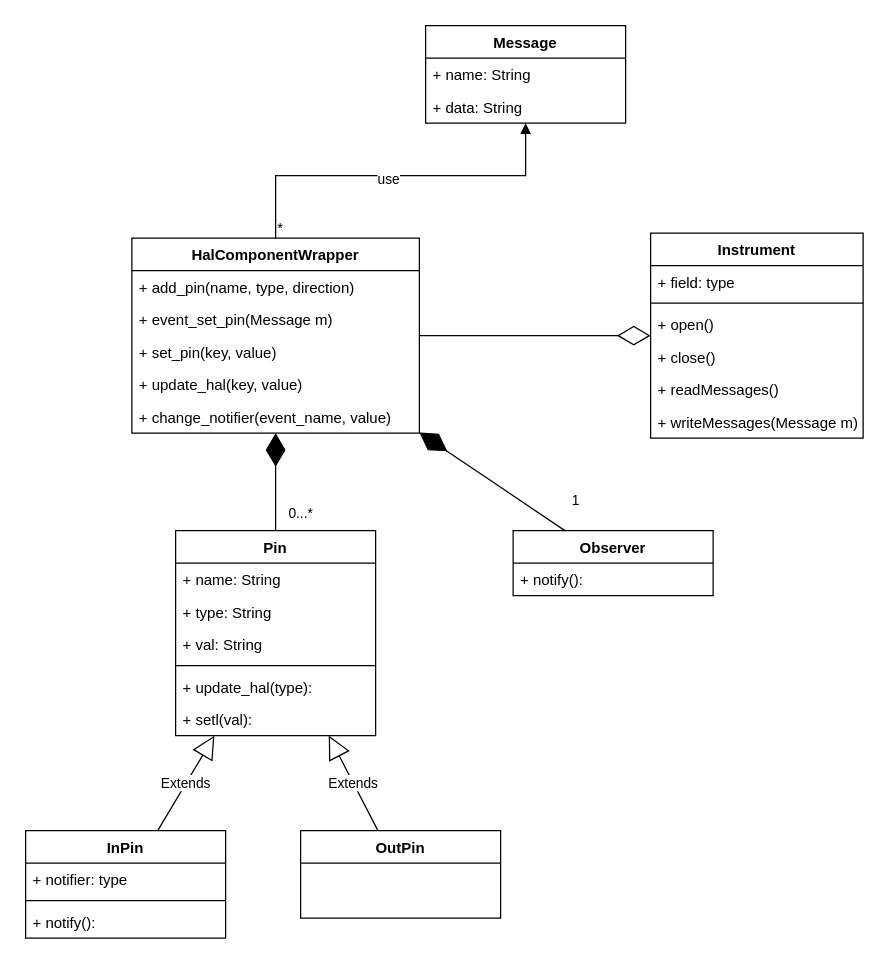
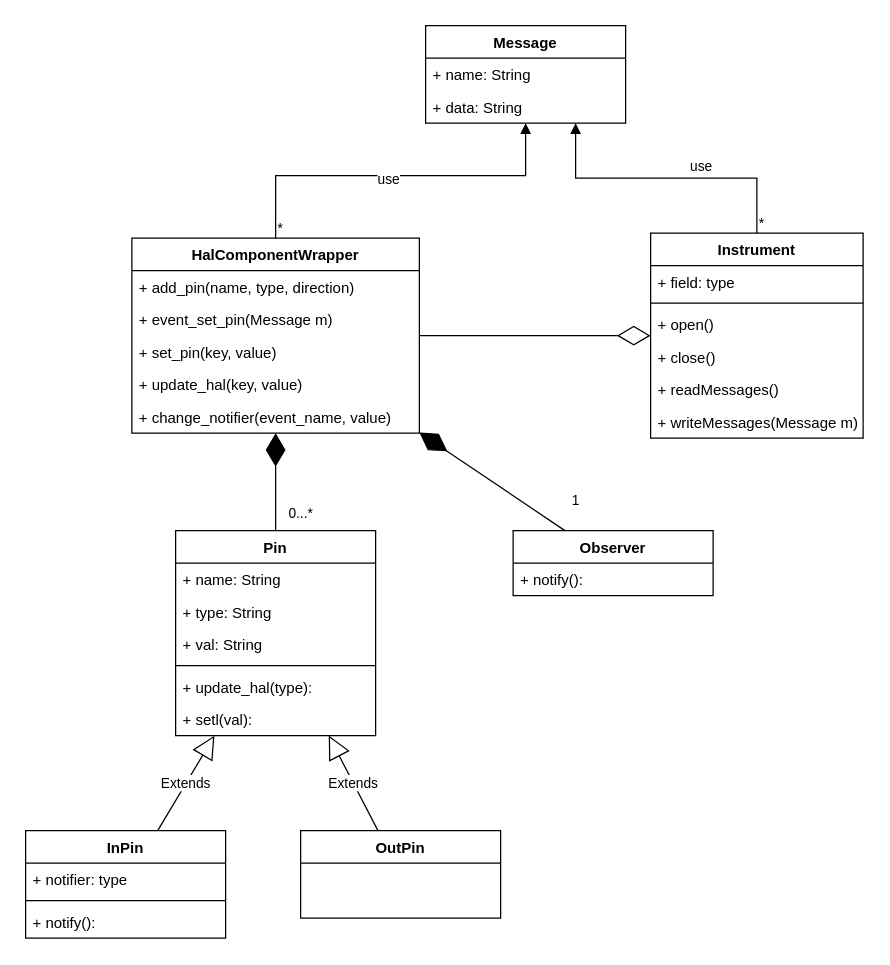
  <mxCell id="0" />
  <mxCell id="1" parent="0" />
  <mxCell id="2" value="Instrument" style="swimlane;fontStyle=1;align=center;verticalAlign=top;childLayout=stackLayout;horizontal=1;startSize=26;horizontalStack=0;resizeParent=1;resizeParentMax=0;resizeLast=0;collapsible=1;marginBottom=0;" vertex="1" parent="1"><mxGeometry x="520" y="186" width="170" height="164" as="geometry" /></mxCell>
  <mxCell id="3" value="+ field: type" style="text;strokeColor=none;fillColor=none;align=left;verticalAlign=top;spacingLeft=4;spacingRight=4;overflow=hidden;rotatable=0;points=[[0,0.5],[1,0.5]];portConstraint=eastwest;" vertex="1" parent="2"><mxGeometry y="26" width="170" height="26" as="geometry" /></mxCell>
  <mxCell id="4" value="" style="line;strokeWidth=1;fillColor=none;align=left;verticalAlign=middle;spacingTop=-1;spacingLeft=3;spacingRight=3;rotatable=0;labelPosition=right;points=[];portConstraint=eastwest;" vertex="1" parent="2"><mxGeometry y="52" width="170" height="8" as="geometry" /></mxCell>
  <mxCell id="5" value="+ open()" style="text;strokeColor=none;fillColor=none;align=left;verticalAlign=top;spacingLeft=4;spacingRight=4;overflow=hidden;rotatable=0;points=[[0,0.5],[1,0.5]];portConstraint=eastwest;" vertex="1" parent="2"><mxGeometry y="60" width="170" height="26" as="geometry" /></mxCell>
  <mxCell id="6" value="+ close()" style="text;strokeColor=none;fillColor=none;align=left;verticalAlign=top;spacingLeft=4;spacingRight=4;overflow=hidden;rotatable=0;points=[[0,0.5],[1,0.5]];portConstraint=eastwest;" vertex="1" parent="2"><mxGeometry y="86" width="170" height="26" as="geometry" /></mxCell>
  <mxCell id="7" value="+ readMessages()" style="text;strokeColor=none;fillColor=none;align=left;verticalAlign=top;spacingLeft=4;spacingRight=4;overflow=hidden;rotatable=0;points=[[0,0.5],[1,0.5]];portConstraint=eastwest;" vertex="1" parent="2"><mxGeometry y="112" width="170" height="26" as="geometry" /></mxCell>
  <mxCell id="8" value="+ writeMessages(Message m)" style="text;strokeColor=none;fillColor=none;align=left;verticalAlign=top;spacingLeft=4;spacingRight=4;overflow=hidden;rotatable=0;points=[[0,0.5],[1,0.5]];portConstraint=eastwest;" vertex="1" parent="2"><mxGeometry y="138" width="170" height="26" as="geometry" /></mxCell>
  <mxCell id="9" value="Message" style="swimlane;fontStyle=1;align=center;verticalAlign=top;childLayout=stackLayout;horizontal=1;startSize=26;horizontalStack=0;resizeParent=1;resizeParentMax=0;resizeLast=0;collapsible=1;marginBottom=0;" vertex="1" parent="1"><mxGeometry x="340" y="20" width="160" height="78" as="geometry" /></mxCell>
  <mxCell id="10" value="+ name: String" style="text;strokeColor=none;fillColor=none;align=left;verticalAlign=top;spacingLeft=4;spacingRight=4;overflow=hidden;rotatable=0;points=[[0,0.5],[1,0.5]];portConstraint=eastwest;" vertex="1" parent="9"><mxGeometry y="26" width="160" height="26" as="geometry" /></mxCell>
  <mxCell id="11" value="+ data: String" style="text;strokeColor=none;fillColor=none;align=left;verticalAlign=top;spacingLeft=4;spacingRight=4;overflow=hidden;rotatable=0;points=[[0,0.5],[1,0.5]];portConstraint=eastwest;" vertex="1" parent="9"><mxGeometry y="52" width="160" height="26" as="geometry" /></mxCell>
  <mxCell id="12" value="Observer" style="swimlane;fontStyle=1;align=center;verticalAlign=top;childLayout=stackLayout;horizontal=1;startSize=26;horizontalStack=0;resizeParent=1;resizeParentMax=0;resizeLast=0;collapsible=1;marginBottom=0;" vertex="1" parent="1"><mxGeometry x="410" y="424" width="160" height="52" as="geometry" /></mxCell>
  <mxCell id="13" value="+ notify(): " style="text;strokeColor=none;fillColor=none;align=left;verticalAlign=top;spacingLeft=4;spacingRight=4;overflow=hidden;rotatable=0;points=[[0,0.5],[1,0.5]];portConstraint=eastwest;" vertex="1" parent="12"><mxGeometry y="26" width="160" height="26" as="geometry" /></mxCell>
  <mxCell id="14" value="Pin" style="swimlane;fontStyle=1;align=center;verticalAlign=top;childLayout=stackLayout;horizontal=1;startSize=26;horizontalStack=0;resizeParent=1;resizeParentMax=0;resizeLast=0;collapsible=1;marginBottom=0;" vertex="1" parent="1"><mxGeometry x="140" y="424" width="160" height="164" as="geometry" /></mxCell>
  <mxCell id="15" value="+ name: String" style="text;strokeColor=none;fillColor=none;align=left;verticalAlign=top;spacingLeft=4;spacingRight=4;overflow=hidden;rotatable=0;points=[[0,0.5],[1,0.5]];portConstraint=eastwest;" vertex="1" parent="14"><mxGeometry y="26" width="160" height="26" as="geometry" /></mxCell>
  <mxCell id="16" value="+ type: String" style="text;strokeColor=none;fillColor=none;align=left;verticalAlign=top;spacingLeft=4;spacingRight=4;overflow=hidden;rotatable=0;points=[[0,0.5],[1,0.5]];portConstraint=eastwest;" vertex="1" parent="14"><mxGeometry y="52" width="160" height="26" as="geometry" /></mxCell>
  <mxCell id="17" value="+ val: String" style="text;strokeColor=none;fillColor=none;align=left;verticalAlign=top;spacingLeft=4;spacingRight=4;overflow=hidden;rotatable=0;points=[[0,0.5],[1,0.5]];portConstraint=eastwest;" vertex="1" parent="14"><mxGeometry y="78" width="160" height="26" as="geometry" /></mxCell>
  <mxCell id="18" value="" style="line;strokeWidth=1;fillColor=none;align=left;verticalAlign=middle;spacingTop=-1;spacingLeft=3;spacingRight=3;rotatable=0;labelPosition=right;points=[];portConstraint=eastwest;" vertex="1" parent="14"><mxGeometry y="104" width="160" height="8" as="geometry" /></mxCell>
  <mxCell id="19" value="+ update_hal(type):" style="text;strokeColor=none;fillColor=none;align=left;verticalAlign=top;spacingLeft=4;spacingRight=4;overflow=hidden;rotatable=0;points=[[0,0.5],[1,0.5]];portConstraint=eastwest;" vertex="1" parent="14"><mxGeometry y="112" width="160" height="26" as="geometry" /></mxCell>
  <mxCell id="20" value="+ setl(val):" style="text;strokeColor=none;fillColor=none;align=left;verticalAlign=top;spacingLeft=4;spacingRight=4;overflow=hidden;rotatable=0;points=[[0,0.5],[1,0.5]];portConstraint=eastwest;" vertex="1" parent="14"><mxGeometry y="138" width="160" height="26" as="geometry" /></mxCell>
  <mxCell id="21" value="InPin" style="swimlane;fontStyle=1;align=center;verticalAlign=top;childLayout=stackLayout;horizontal=1;startSize=26;horizontalStack=0;resizeParent=1;resizeParentMax=0;resizeLast=0;collapsible=1;marginBottom=0;" vertex="1" parent="1"><mxGeometry x="20" y="664" width="160" height="86" as="geometry" /></mxCell>
  <mxCell id="22" value="+ notifier: type" style="text;strokeColor=none;fillColor=none;align=left;verticalAlign=top;spacingLeft=4;spacingRight=4;overflow=hidden;rotatable=0;points=[[0,0.5],[1,0.5]];portConstraint=eastwest;" vertex="1" parent="21"><mxGeometry y="26" width="160" height="26" as="geometry" /></mxCell>
  <mxCell id="23" value="" style="line;strokeWidth=1;fillColor=none;align=left;verticalAlign=middle;spacingTop=-1;spacingLeft=3;spacingRight=3;rotatable=0;labelPosition=right;points=[];portConstraint=eastwest;" vertex="1" parent="21"><mxGeometry y="52" width="160" height="8" as="geometry" /></mxCell>
  <mxCell id="24" value="+ notify():" style="text;strokeColor=none;fillColor=none;align=left;verticalAlign=top;spacingLeft=4;spacingRight=4;overflow=hidden;rotatable=0;points=[[0,0.5],[1,0.5]];portConstraint=eastwest;" vertex="1" parent="21"><mxGeometry y="60" width="160" height="26" as="geometry" /></mxCell>
  <mxCell id="25" value="OutPin" style="swimlane;fontStyle=1;align=center;verticalAlign=top;childLayout=stackLayout;horizontal=1;startSize=26;horizontalStack=0;resizeParent=1;resizeParentMax=0;resizeLast=0;collapsible=1;marginBottom=0;" vertex="1" parent="1"><mxGeometry x="240" y="664" width="160" height="70" as="geometry" /></mxCell>
  <mxCell id="26" value="Extends" style="endArrow=block;endSize=16;endFill=0;html=1;rounded=0;" edge="1" parent="1" source="21" target="14"><mxGeometry width="160" relative="1" as="geometry"><mxPoint x="280" y="464" as="sourcePoint" /><mxPoint x="440" y="464" as="targetPoint" /></mxGeometry></mxCell>
  <mxCell id="27" value="Extends" style="endArrow=block;endSize=16;endFill=0;html=1;rounded=0;" edge="1" parent="1" source="25" target="14"><mxGeometry width="160" relative="1" as="geometry"><mxPoint x="125.672" y="664" as="sourcePoint" /><mxPoint x="171.045" y="588" as="targetPoint" /></mxGeometry></mxCell>
  <mxCell id="28" value="HalComponentWrapper" style="swimlane;fontStyle=1;align=center;verticalAlign=top;childLayout=stackLayout;horizontal=1;startSize=26;horizontalStack=0;resizeParent=1;resizeParentMax=0;resizeLast=0;collapsible=1;marginBottom=0;" vertex="1" parent="1"><mxGeometry x="105" y="190" width="230" height="156" as="geometry" /></mxCell>
  <mxCell id="29" value="+ add_pin(name, type, direction)" style="text;strokeColor=none;fillColor=none;align=left;verticalAlign=top;spacingLeft=4;spacingRight=4;overflow=hidden;rotatable=0;points=[[0,0.5],[1,0.5]];portConstraint=eastwest;" vertex="1" parent="28"><mxGeometry y="26" width="230" height="26" as="geometry" /></mxCell>
  <mxCell id="30" value="+ event_set_pin(Message m)" style="text;strokeColor=none;fillColor=none;align=left;verticalAlign=top;spacingLeft=4;spacingRight=4;overflow=hidden;rotatable=0;points=[[0,0.5],[1,0.5]];portConstraint=eastwest;" vertex="1" parent="28"><mxGeometry y="52" width="230" height="26" as="geometry" /></mxCell>
  <mxCell id="31" value="+ set_pin(key, value)" style="text;strokeColor=none;fillColor=none;align=left;verticalAlign=top;spacingLeft=4;spacingRight=4;overflow=hidden;rotatable=0;points=[[0,0.5],[1,0.5]];portConstraint=eastwest;" vertex="1" parent="28"><mxGeometry y="78" width="230" height="26" as="geometry" /></mxCell>
  <mxCell id="32" value="+ update_hal(key, value)" style="text;strokeColor=none;fillColor=none;align=left;verticalAlign=top;spacingLeft=4;spacingRight=4;overflow=hidden;rotatable=0;points=[[0,0.5],[1,0.5]];portConstraint=eastwest;" vertex="1" parent="28"><mxGeometry y="104" width="230" height="26" as="geometry" /></mxCell>
  <mxCell id="33" value="+ change_notifier(event_name, value)" style="text;strokeColor=none;fillColor=none;align=left;verticalAlign=top;spacingLeft=4;spacingRight=4;overflow=hidden;rotatable=0;points=[[0,0.5],[1,0.5]];portConstraint=eastwest;" vertex="1" parent="28"><mxGeometry y="130" width="230" height="26" as="geometry" /></mxCell>
  <mxCell id="34" value="0...*" style="endArrow=diamondThin;endFill=1;endSize=24;html=1;rounded=0;" edge="1" parent="1" source="14" target="28"><mxGeometry x="-0.641" y="-20" width="160" relative="1" as="geometry"><mxPoint x="290" y="410" as="sourcePoint" /><mxPoint x="450" y="410" as="targetPoint" /><mxPoint as="offset" /></mxGeometry></mxCell>
  <mxCell id="35" value="1" style="endArrow=diamondThin;endFill=1;endSize=24;html=1;rounded=0;" edge="1" parent="1" source="12" target="28"><mxGeometry x="-0.91" y="-25" width="160" relative="1" as="geometry"><mxPoint x="110" y="390" as="sourcePoint" /><mxPoint x="270" y="390" as="targetPoint" /><mxPoint as="offset" /></mxGeometry></mxCell>
  <mxCell id="36" value="" style="endArrow=diamondThin;endFill=0;endSize=24;html=1;rounded=0;" edge="1" parent="1" source="28" target="2"><mxGeometry width="160" relative="1" as="geometry"><mxPoint x="170" y="390" as="sourcePoint" /><mxPoint x="330" y="390" as="targetPoint" /></mxGeometry></mxCell>
  <mxCell id="37" value="use" style="endArrow=block;endFill=1;html=1;edgeStyle=orthogonalEdgeStyle;align=left;verticalAlign=top;rounded=0;" edge="1" parent="1" source="28" target="9"><mxGeometry x="-0.11" y="10" relative="1" as="geometry"><mxPoint x="100" y="130" as="sourcePoint" /><mxPoint x="330" y="390" as="targetPoint" /><Array as="points"><mxPoint x="220" y="140" /><mxPoint x="420" y="140" /></Array><mxPoint as="offset" /></mxGeometry></mxCell>
  <mxCell id="38" value="*" style="edgeLabel;resizable=0;html=1;align=left;verticalAlign=bottom;" connectable="0" vertex="1" parent="37"><mxGeometry x="-1" relative="1" as="geometry" /></mxCell>
+ <mxCell id="39" value="use" style="endArrow=block;endFill=1;html=1;edgeStyle=orthogonalEdgeStyle;align=left;verticalAlign=top;rounded=0;exitX=0.5;exitY=0;exitDx=0;exitDy=0;" edge="1" parent="1" source="2" target="9"><mxGeometry x="-0.15" y="-22" relative="1" as="geometry"><mxPoint x="170" y="390" as="sourcePoint" /><mxPoint x="330" y="390" as="targetPoint" /><Array as="points"><mxPoint x="605" y="142" /><mxPoint x="460" y="142" /></Array><mxPoint as="offset" /></mxGeometry></mxCell>
+ <mxCell id="40" value="*" style="edgeLabel;resizable=0;html=1;align=left;verticalAlign=bottom;" connectable="0" vertex="1" parent="39"><mxGeometry x="-1" relative="1" as="geometry" /></mxCell>
